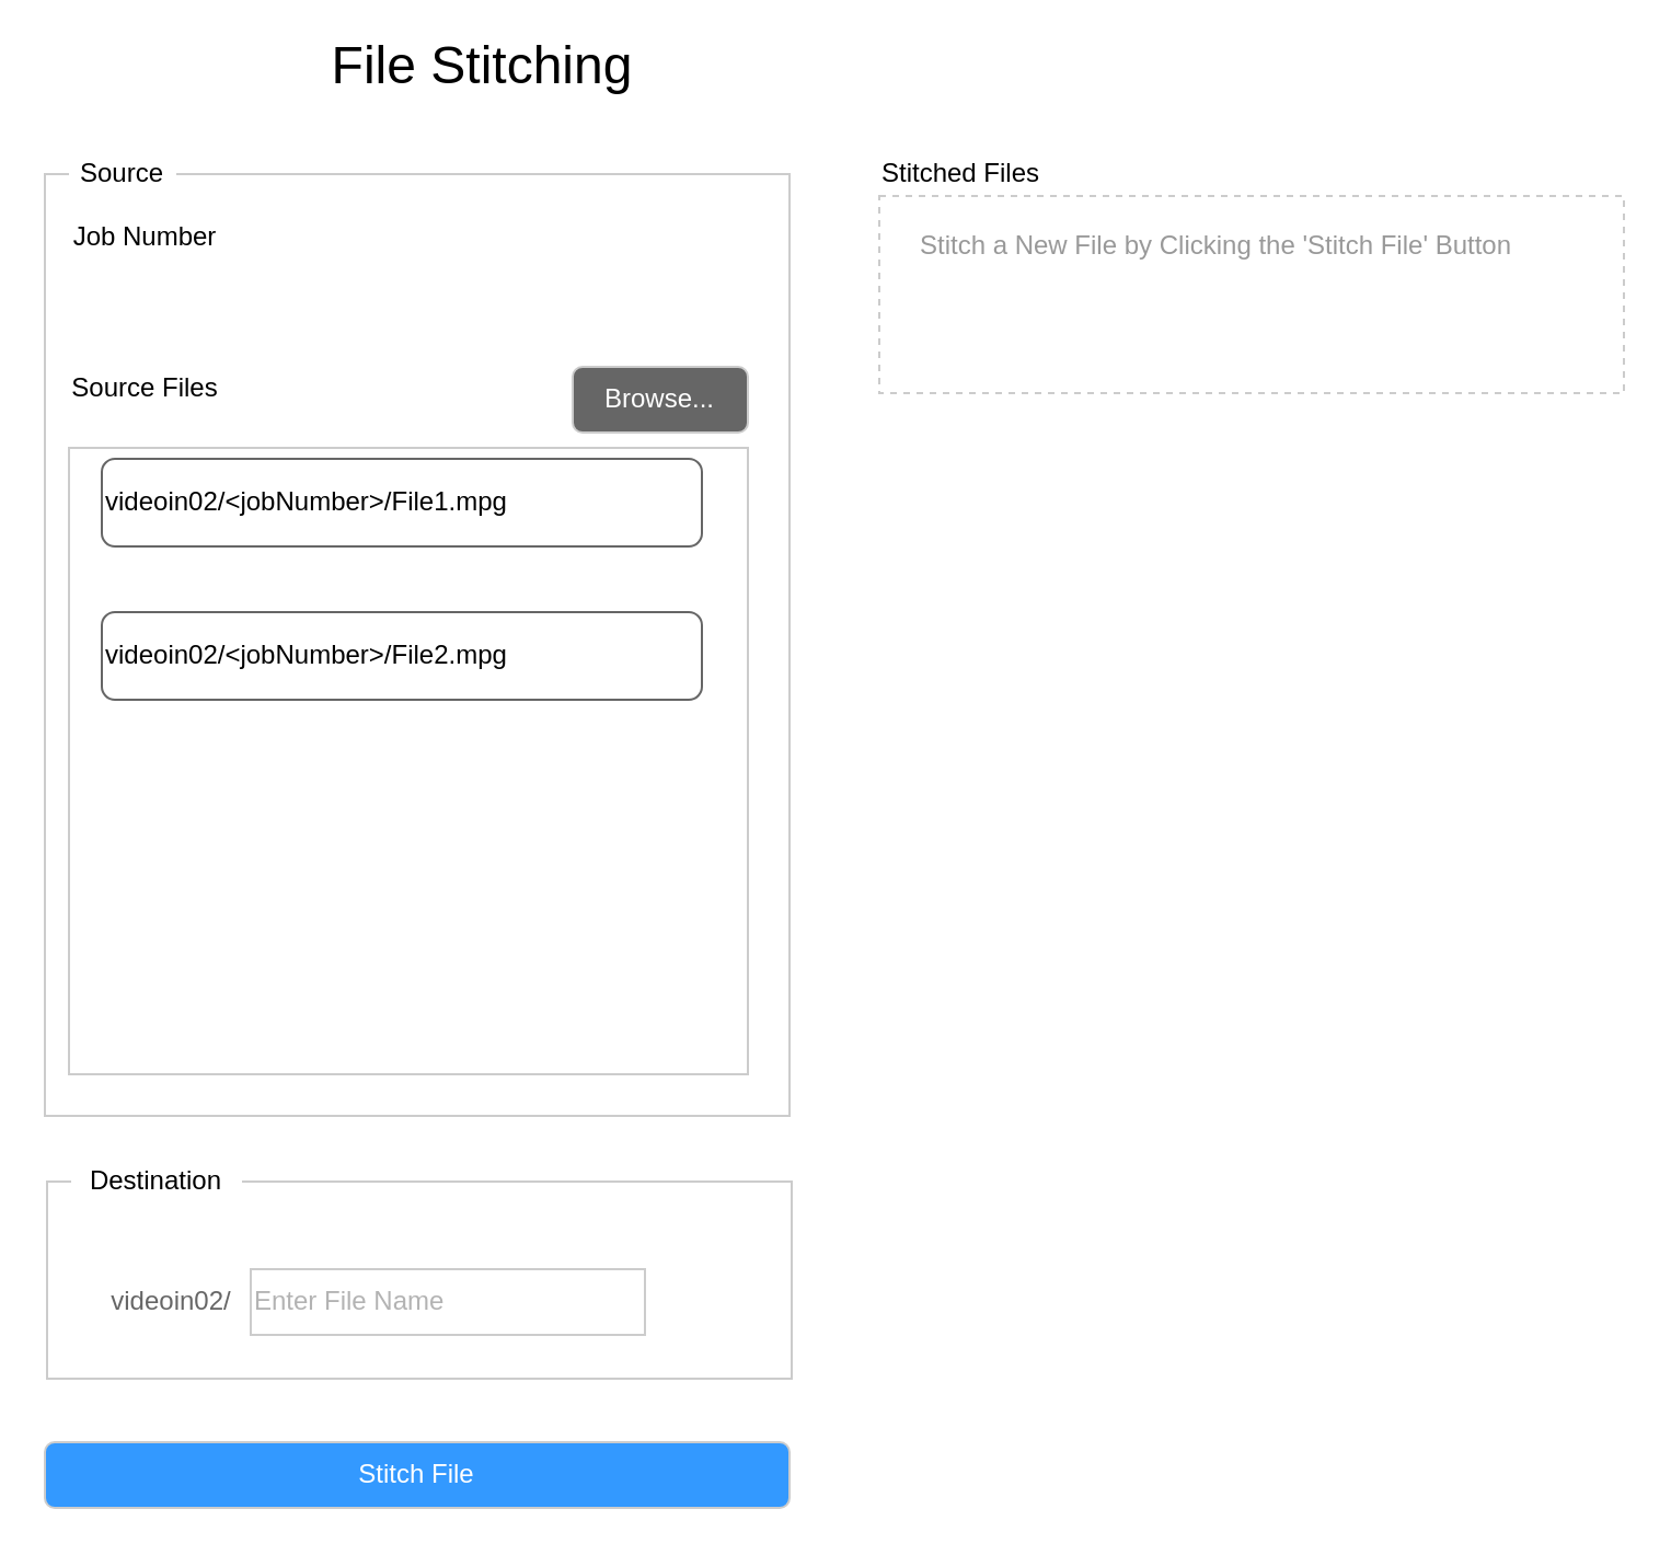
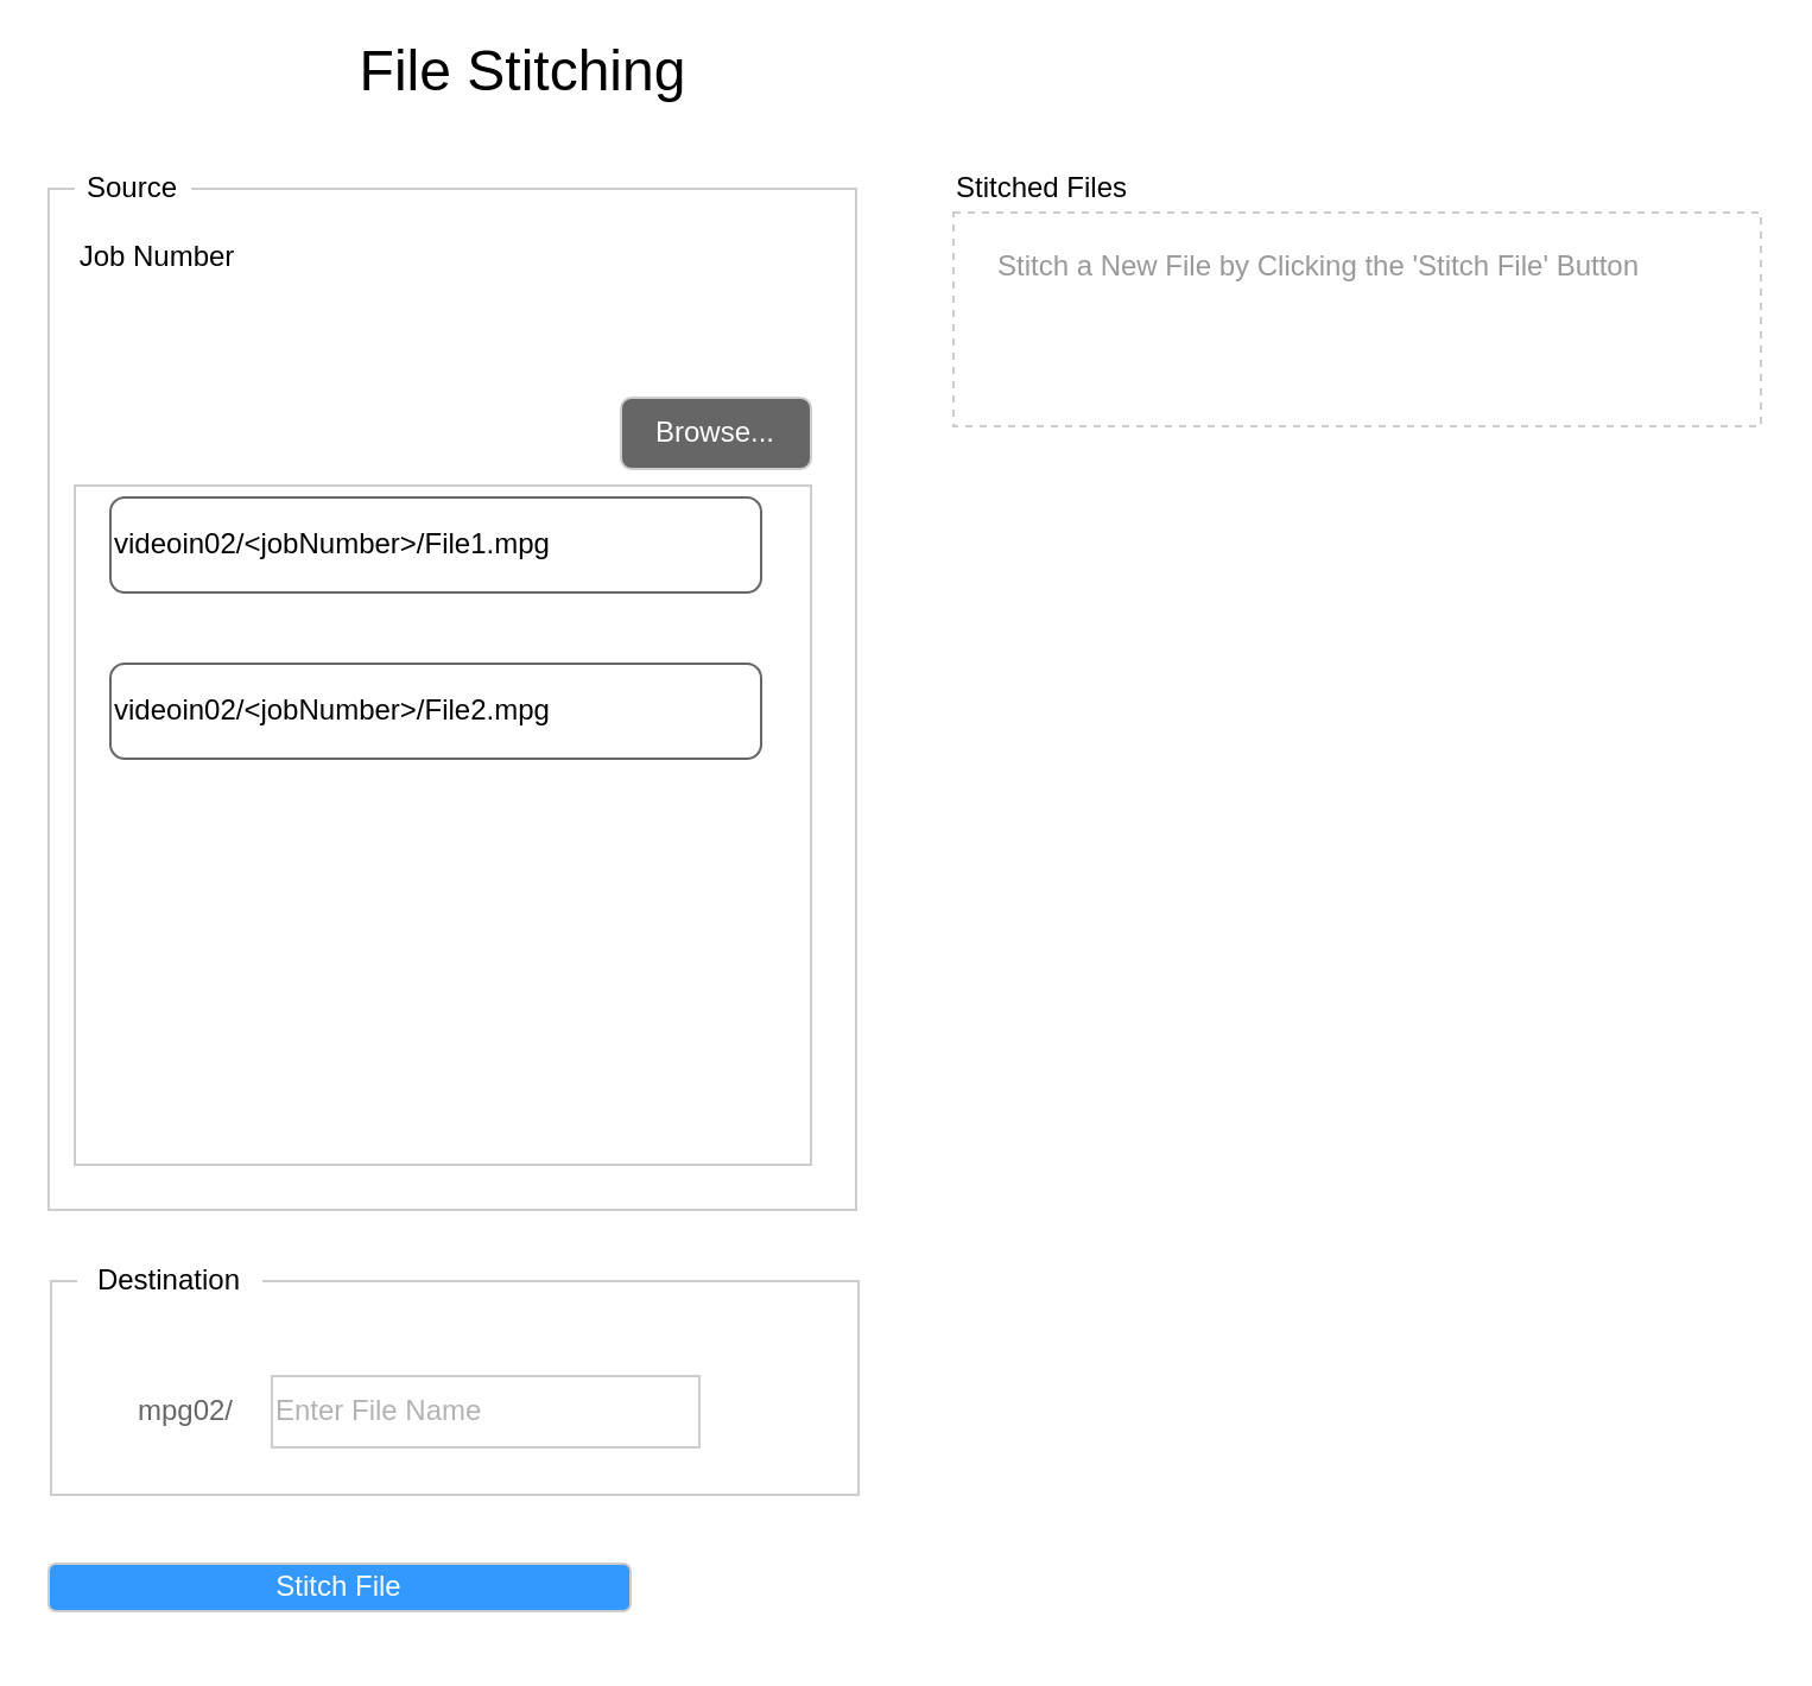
  <mxCell id="0" />
  <mxCell id="1" parent="0" />
  <mxCell id="2" value="" style="rounded=0;whiteSpace=wrap;html=1;strokeColor=#CCCCCC;fillColor=none;" vertex="1" parent="1"><mxGeometry x="21" y="539" width="340" height="90" as="geometry" /></mxCell>
  <mxCell id="3" value="Job Number&lt;br&gt;" style="text;html=1;strokeColor=none;fillColor=none;align=center;verticalAlign=middle;whiteSpace=wrap;rounded=0;" vertex="1" parent="1"><mxGeometry x="21" y="98" width="90" height="20" as="geometry" /></mxCell>
- <mxCell id="4" value="Source Files" style="text;html=1;strokeColor=none;fillColor=none;align=center;verticalAlign=middle;whiteSpace=wrap;rounded=0;" vertex="1" parent="1"><mxGeometry x="21" y="167" width="90" height="20" as="geometry" /></mxCell>
  <mxCell id="5" value="" style="rounded=.2;whiteSpace=wrap;html=1;align=left;strokeColor=#CCCCCC;" vertex="1" parent="1"><mxGeometry x="31" y="204" width="310" height="286" as="geometry" /></mxCell>
  <mxCell id="6" value="&lt;font color=&quot;#ffffff&quot;&gt;Browse...&lt;/font&gt;" style="rounded=1;whiteSpace=wrap;html=1;strokeColor=#CCCCCC;fillColor=#666666;" vertex="1" parent="1"><mxGeometry x="261" y="167" width="80" height="30" as="geometry" /></mxCell>
  <mxCell id="7" value="" style="rounded=0;whiteSpace=wrap;html=1;strokeColor=#CCCCCC;fillColor=none;" vertex="1" parent="1"><mxGeometry x="20" y="79" width="340" height="430" as="geometry" /></mxCell>
  <mxCell id="8" value="Source" style="text;html=1;strokeColor=none;align=center;verticalAlign=middle;whiteSpace=wrap;rounded=0;fillColor=#ffffff;" vertex="1" parent="1"><mxGeometry x="31" y="69" width="49" height="20" as="geometry" /></mxCell>
  <mxCell id="9" value="&lt;font color=&quot;#b3b3b3&quot;&gt;Enter File Name&lt;/font&gt;" style="rounded=.2;whiteSpace=wrap;html=1;align=left;strokeColor=#CCCCCC;" vertex="1" parent="1"><mxGeometry x="114" y="579" width="180" height="30" as="geometry" /></mxCell>
- <mxCell id="10" value="&lt;font color=&quot;#ffffff&quot;&gt;Stitch File&lt;/font&gt;" style="rounded=1;whiteSpace=wrap;html=1;strokeColor=#CCCCCC;fillColor=#3399FF;" vertex="1" parent="1"><mxGeometry x="20" y="658" width="340" height="30" as="geometry" /></mxCell>
+ <mxCell id="10" value="&lt;font color=&quot;#ffffff&quot;&gt;Stitch File&lt;/font&gt;" style="rounded=1;whiteSpace=wrap;html=1;strokeColor=#CCCCCC;fillColor=#3399FF;" vertex="1" parent="1"><mxGeometry x="20" y="658" width="245" height="20" as="geometry" /></mxCell>
  <mxCell id="11" value="Destination" style="text;html=1;strokeColor=none;align=center;verticalAlign=middle;whiteSpace=wrap;rounded=0;fillColor=#ffffff;" vertex="1" parent="1"><mxGeometry x="32" y="529" width="78" height="20" as="geometry" /></mxCell>
- <mxCell id="12" value="&lt;font color=&quot;#666666&quot;&gt;videoin02/&lt;/font&gt;" style="text;html=1;strokeColor=none;fillColor=none;align=center;verticalAlign=middle;whiteSpace=wrap;rounded=0;" vertex="1" parent="1"><mxGeometry x="46" y="584" width="64" height="20" as="geometry" /></mxCell>
+ <mxCell id="12" value="&lt;font color=&quot;#666666&quot;&gt;mpg02/&lt;/font&gt;" style="text;html=1;strokeColor=none;fillColor=none;align=center;verticalAlign=middle;whiteSpace=wrap;rounded=0;" vertex="1" parent="1"><mxGeometry x="46" y="584" width="64" height="20" as="geometry" /></mxCell>
  <mxCell id="13" value="Stitched Files" style="text;html=1;strokeColor=none;align=center;verticalAlign=middle;whiteSpace=wrap;rounded=0;fillColor=#ffffff;" vertex="1" parent="1"><mxGeometry x="400" y="69" width="77" height="20" as="geometry" /></mxCell>
  <mxCell id="14" value="" style="rounded=0;whiteSpace=wrap;html=1;strokeColor=#CCCCCC;fillColor=none;dashed=1;align=left;" vertex="1" parent="1"><mxGeometry x="401" y="89" width="340" height="90" as="geometry" /></mxCell>
  <mxCell id="15" value="&lt;span style=&quot;text-align: left&quot;&gt;&lt;font color=&quot;#999999&quot;&gt;Stitch a New File by Clicking the 'Stitch File' Button&lt;/font&gt;&lt;/span&gt;" style="text;html=1;strokeColor=none;fillColor=none;align=center;verticalAlign=middle;whiteSpace=wrap;rounded=0;dashed=1;" vertex="1" parent="1"><mxGeometry x="410" y="102" width="290" height="20" as="geometry" /></mxCell>
  <mxCell id="16" value="videoin02/&amp;lt;jobNumber&amp;gt;/File1.mpg" style="rounded=1;whiteSpace=wrap;html=1;align=left;fillColor=none;strokeColor=#666666;" vertex="1" parent="1"><mxGeometry x="46" y="209" width="274" height="40" as="geometry" /></mxCell>
  <mxCell id="17" value="videoin02/&amp;lt;jobNumber&amp;gt;/File2.mpg" style="rounded=1;whiteSpace=wrap;html=1;align=left;fillColor=none;strokeColor=#666666;" vertex="1" parent="1"><mxGeometry x="46" y="279" width="274" height="40" as="geometry" /></mxCell>
  <mxCell id="18" value="&lt;font style=&quot;font-size: 24px&quot;&gt;File Stitching&lt;/font&gt;" style="text;html=1;strokeColor=none;fillColor=none;align=center;verticalAlign=middle;whiteSpace=wrap;rounded=0;" vertex="1" parent="1"><mxGeometry x="70" y="20" width="300" height="20" as="geometry" /></mxCell>
